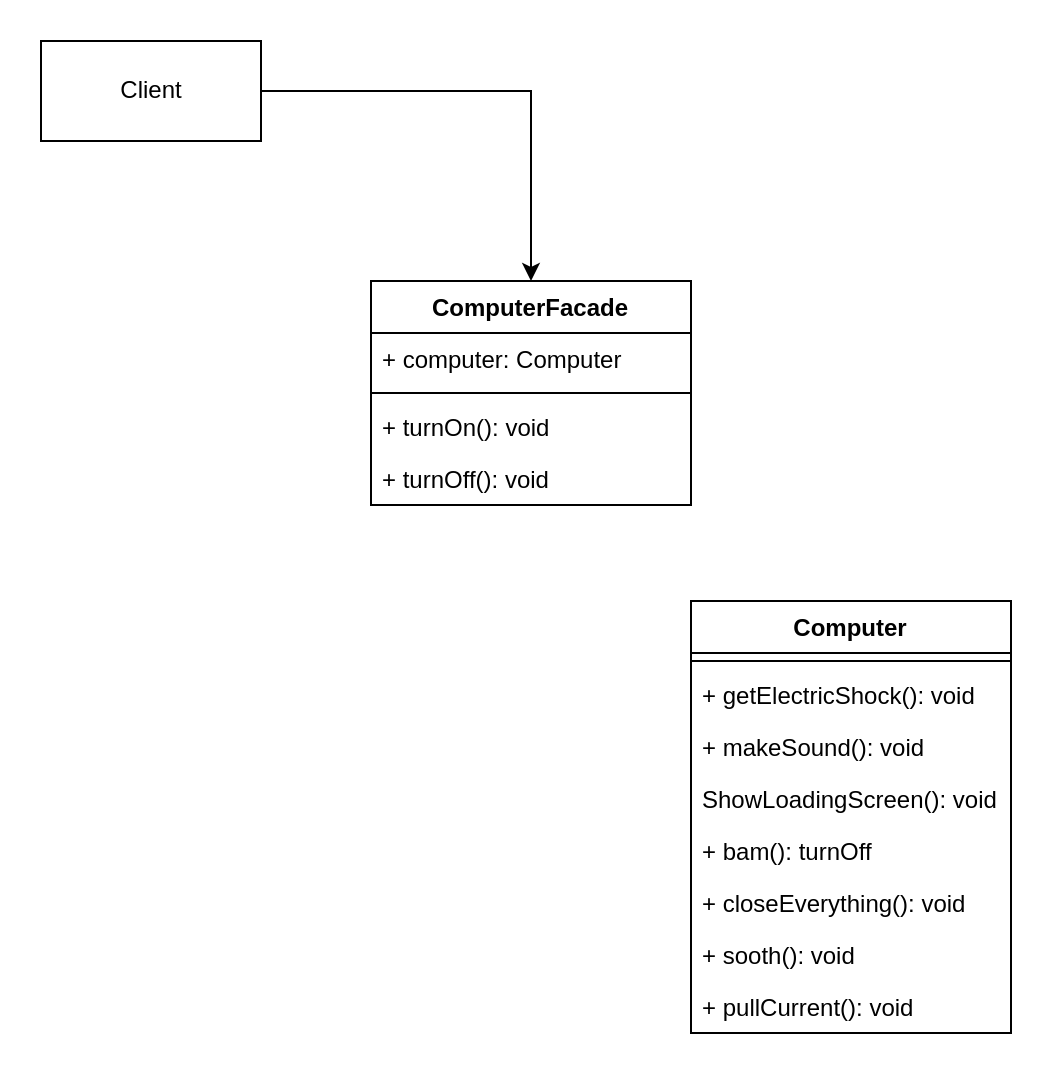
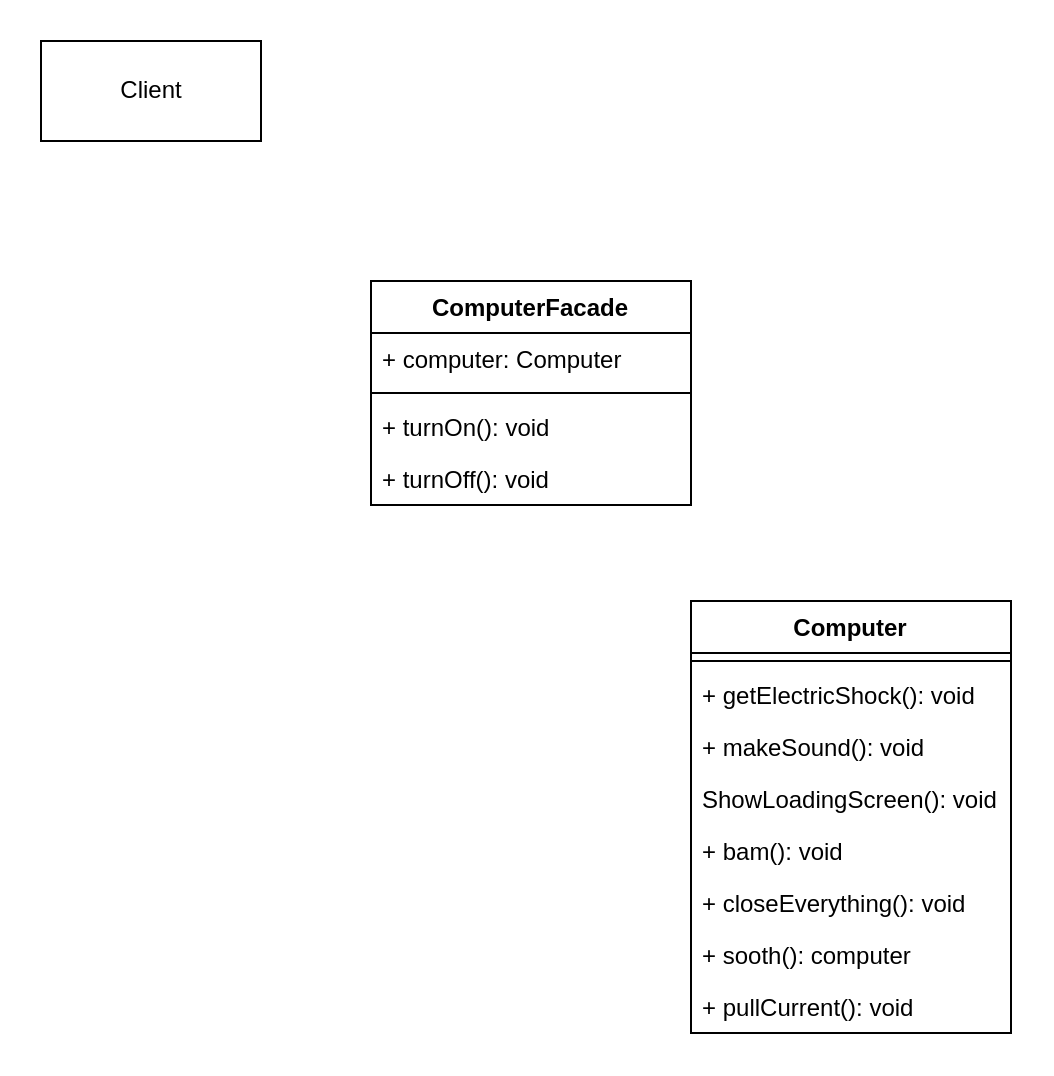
  <mxCell id="0" />
  <mxCell id="1" parent="0" />
  <mxCell id="2" value="ComputerFacade" style="swimlane;fontStyle=1;align=center;verticalAlign=top;childLayout=stackLayout;horizontal=1;startSize=26;horizontalStack=0;resizeParent=1;resizeParentMax=0;resizeLast=0;collapsible=1;marginBottom=0;" vertex="1" parent="1"><mxGeometry x="185" y="140" width="160" height="112" as="geometry" /></mxCell>
  <mxCell id="3" value="+ computer: Computer" style="text;strokeColor=none;fillColor=none;align=left;verticalAlign=top;spacingLeft=4;spacingRight=4;overflow=hidden;rotatable=0;points=[[0,0.5],[1,0.5]];portConstraint=eastwest;" vertex="1" parent="2"><mxGeometry y="26" width="160" height="26" as="geometry" /></mxCell>
  <mxCell id="4" value="" style="line;strokeWidth=1;fillColor=none;align=left;verticalAlign=middle;spacingTop=-1;spacingLeft=3;spacingRight=3;rotatable=0;labelPosition=right;points=[];portConstraint=eastwest;" vertex="1" parent="2"><mxGeometry y="52" width="160" height="8" as="geometry" /></mxCell>
  <mxCell id="5" value="+ turnOn(): void" style="text;strokeColor=none;fillColor=none;align=left;verticalAlign=top;spacingLeft=4;spacingRight=4;overflow=hidden;rotatable=0;points=[[0,0.5],[1,0.5]];portConstraint=eastwest;" vertex="1" parent="2"><mxGeometry y="60" width="160" height="26" as="geometry" /></mxCell>
  <mxCell id="6" value="+ turnOff(): void" style="text;strokeColor=none;fillColor=none;align=left;verticalAlign=top;spacingLeft=4;spacingRight=4;overflow=hidden;rotatable=0;points=[[0,0.5],[1,0.5]];portConstraint=eastwest;" vertex="1" parent="2"><mxGeometry y="86" width="160" height="26" as="geometry" /></mxCell>
  <mxCell id="7" value="Computer" style="swimlane;fontStyle=1;align=center;verticalAlign=top;childLayout=stackLayout;horizontal=1;startSize=26;horizontalStack=0;resizeParent=1;resizeParentMax=0;resizeLast=0;collapsible=1;marginBottom=0;" vertex="1" parent="1"><mxGeometry x="345" y="300" width="160" height="216" as="geometry" /></mxCell>
  <mxCell id="8" value="" style="line;strokeWidth=1;fillColor=none;align=left;verticalAlign=middle;spacingTop=-1;spacingLeft=3;spacingRight=3;rotatable=0;labelPosition=right;points=[];portConstraint=eastwest;" vertex="1" parent="7"><mxGeometry y="26" width="160" height="8" as="geometry" /></mxCell>
  <mxCell id="9" value="+ getElectricShock(): void" style="text;strokeColor=none;fillColor=none;align=left;verticalAlign=top;spacingLeft=4;spacingRight=4;overflow=hidden;rotatable=0;points=[[0,0.5],[1,0.5]];portConstraint=eastwest;" vertex="1" parent="7"><mxGeometry y="34" width="160" height="26" as="geometry" /></mxCell>
  <mxCell id="10" value="+ makeSound(): void" style="text;strokeColor=none;fillColor=none;align=left;verticalAlign=top;spacingLeft=4;spacingRight=4;overflow=hidden;rotatable=0;points=[[0,0.5],[1,0.5]];portConstraint=eastwest;" vertex="1" parent="7"><mxGeometry y="60" width="160" height="26" as="geometry" /></mxCell>
  <mxCell id="11" value="ShowLoadingScreen(): void" style="text;strokeColor=none;fillColor=none;align=left;verticalAlign=top;spacingLeft=4;spacingRight=4;overflow=hidden;rotatable=0;points=[[0,0.5],[1,0.5]];portConstraint=eastwest;" vertex="1" parent="7"><mxGeometry y="86" width="160" height="26" as="geometry" /></mxCell>
- <mxCell id="12" value="+ bam(): turnOff" style="text;strokeColor=none;fillColor=none;align=left;verticalAlign=top;spacingLeft=4;spacingRight=4;overflow=hidden;rotatable=0;points=[[0,0.5],[1,0.5]];portConstraint=eastwest;" vertex="1" parent="7"><mxGeometry y="112" width="160" height="26" as="geometry" /></mxCell>
+ <mxCell id="12" value="+ bam(): void" style="text;strokeColor=none;fillColor=none;align=left;verticalAlign=top;spacingLeft=4;spacingRight=4;overflow=hidden;rotatable=0;points=[[0,0.5],[1,0.5]];portConstraint=eastwest;" vertex="1" parent="7"><mxGeometry y="112" width="160" height="26" as="geometry" /></mxCell>
  <mxCell id="13" value="+ closeEverything(): void" style="text;strokeColor=none;fillColor=none;align=left;verticalAlign=top;spacingLeft=4;spacingRight=4;overflow=hidden;rotatable=0;points=[[0,0.5],[1,0.5]];portConstraint=eastwest;" vertex="1" parent="7"><mxGeometry y="138" width="160" height="26" as="geometry" /></mxCell>
- <mxCell id="14" value="+ sooth(): void" style="text;strokeColor=none;fillColor=none;align=left;verticalAlign=top;spacingLeft=4;spacingRight=4;overflow=hidden;rotatable=0;points=[[0,0.5],[1,0.5]];portConstraint=eastwest;" vertex="1" parent="7"><mxGeometry y="164" width="160" height="26" as="geometry" /></mxCell>
+ <mxCell id="14" value="+ sooth(): computer" style="text;strokeColor=none;fillColor=none;align=left;verticalAlign=top;spacingLeft=4;spacingRight=4;overflow=hidden;rotatable=0;points=[[0,0.5],[1,0.5]];portConstraint=eastwest;" vertex="1" parent="7"><mxGeometry y="164" width="160" height="26" as="geometry" /></mxCell>
  <mxCell id="15" value="+ pullCurrent(): void" style="text;strokeColor=none;fillColor=none;align=left;verticalAlign=top;spacingLeft=4;spacingRight=4;overflow=hidden;rotatable=0;points=[[0,0.5],[1,0.5]];portConstraint=eastwest;" vertex="1" parent="7"><mxGeometry y="190" width="160" height="26" as="geometry" /></mxCell>
- <mxCell id="16" style="edgeStyle=orthogonalEdgeStyle;rounded=0;orthogonalLoop=1;jettySize=auto;html=1;exitX=1;exitY=0.5;exitDx=0;exitDy=0;" edge="1" parent="1" source="17" target="2"><mxGeometry relative="1" as="geometry" /></mxCell>
  <mxCell id="17" value="Client" style="html=1;" vertex="1" parent="1"><mxGeometry x="20" y="20" width="110" height="50" as="geometry" /></mxCell>
